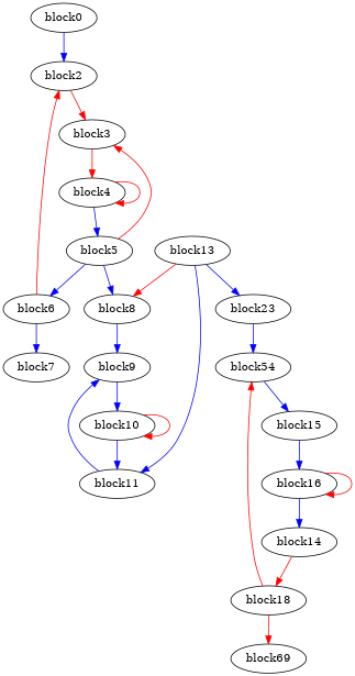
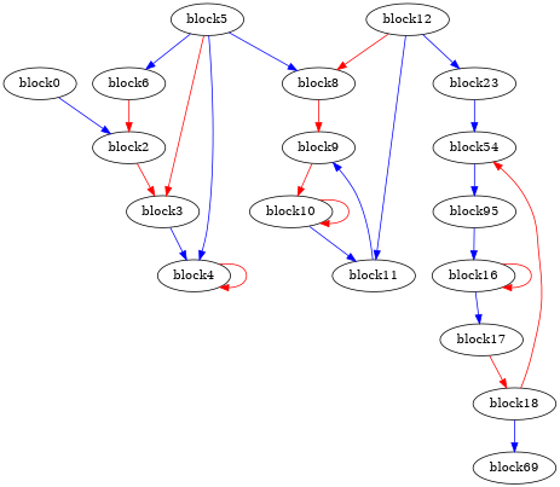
  digraph {
    splines=spline
    edge [DSU=1 color=blue freq=1]
    n1 [label=block0]
    block2
    block3
    block4
    block5
    block6
    block8
-   block7
    block9
    block10
    block11
-   block12 [label=block13]
+   block12
    n13 [label=block23]
    n14 [label=block54]
-   block15
+   block15 [label=block95]
    block16
-   block17 [label=block14]
+   block17
    block18
    n19 [label=block69]
    n1 -> block2 [DSU=0]
    block2 -> block3 [MG=9 color=red freq=10]
-   block3 -> block4 [MG="6, 9" color=red freq=100]
+   block3 -> block4 [MG="6, 9" freq=100]
    block4 -> block4 [MG=1 color=red freq=900]
-   block4 -> block5 [MG="6, 9" freq=100]
+   block5 -> block4 [MG="6, 9" freq=100]
    block5 -> block3 [MG=6 color=red freq=90]
    block5 -> block6 [MG=9 freq=10]
    block5 -> block8 [DSU=0]
    block6 -> block2 [MG=9 color=red freq=9]
-   block6 -> block7 [DSU=0]
-   block8 -> block9 [DSU=3 MG=8 freq=10]
-   block9 -> block10 [DSU=3 MG="5, 8" freq=100]
+   block8 -> block9 [DSU=3 MG=8 color=red freq=10]
+   block9 -> block10 [DSU=3 MG="5, 8" color=red freq=100]
    block10 -> block10 [DSU=3 MG=3 color=red freq=900]
    block10 -> block11 [DSU=3 MG="5, 8" freq=100]
    block11 -> block9 [DSU=3 MG=5 freq=90]
    block12 -> block8 [DSU=3 MG=8 color=red freq=9]
    block12 -> block11 [DSU=3 MG=8 freq=10]
    block12 -> n13 [DSU=0]
    n13 -> n14 [DSU=0]
    n14 -> block15 [DSU=2 MG=7 freq=10]
    block15 -> block16 [DSU=2 MG="4, 7" freq=100]
    block16 -> block16 [DSU=2 MG=2 color=red freq=900]
    block16 -> block17 [DSU=2 MG="4, 7" freq=100]
    block17 -> block18 [DSU=2 MG=7 color=red freq=10]
    block18 -> n14 [DSU=2 MG=7 color=red freq=9]
-   block18 -> n19 [DSU=0 color=red]
+   block18 -> n19 [DSU=0]
  }
